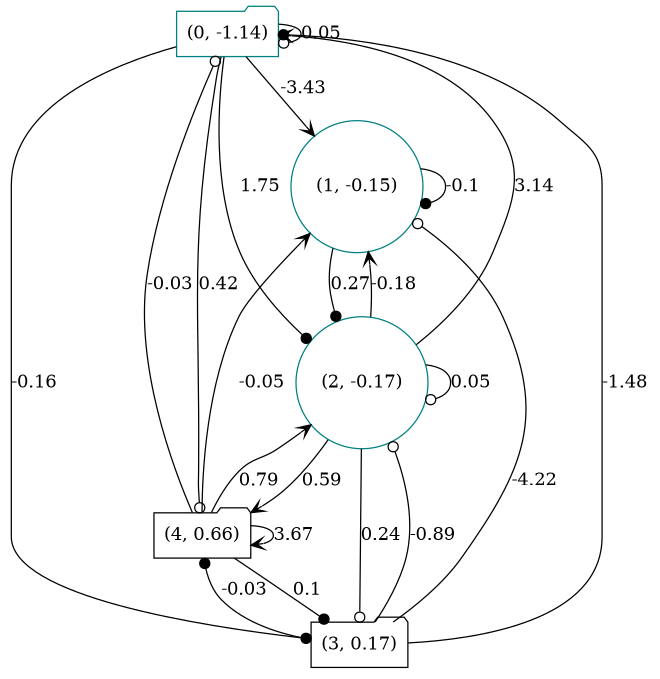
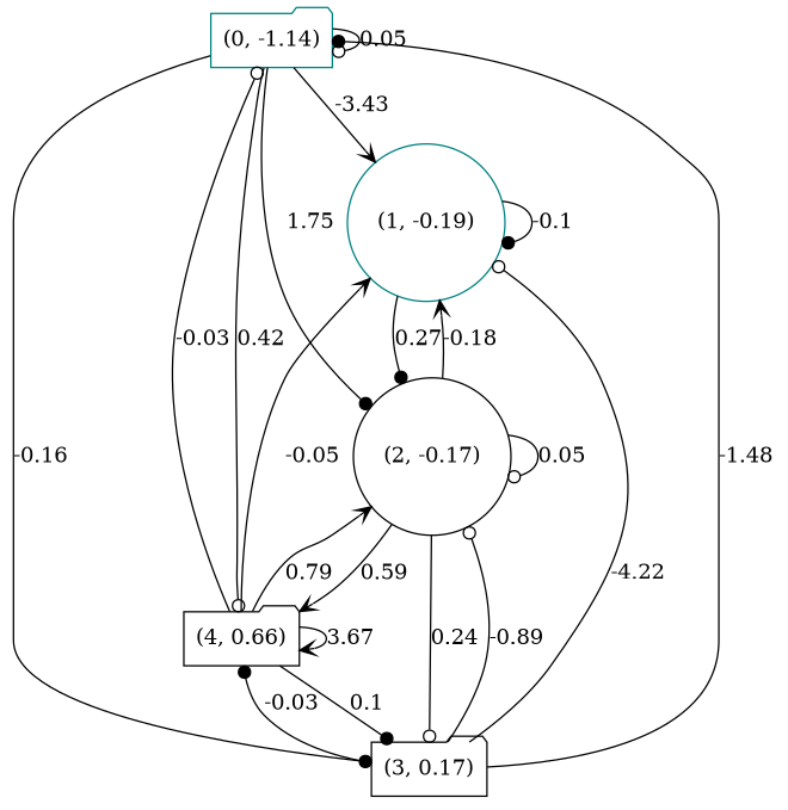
  digraph {
    node [color=black shape=folder]
    edge [arrowhead=odot]
    n1 [color=teal label="(0, -1.14)"]
-   n2 [color=teal label="(1, -0.15)" shape=circle]
-   n3 [color=teal label="(2, -0.17)" shape=circle]
+   n2 [color=teal label="(1, -0.19)" shape=circle]
+   n3 [label="(2, -0.17)" shape=circle]
    n4 [label="(3, 0.17)"]
    n5 [label="(4, 0.66)"]
    n1 -> n1 [label=0.05]
    n1 -> n2 [arrowhead=vee label=-3.43]
    n1 -> n3 [arrowhead=dot label=1.75]
    n1 -> n4 [arrowhead=dot label=-0.16]
    n1 -> n5 [label=0.42]
    n2 -> n2 [arrowhead=dot label=-0.1]
    n2 -> n3 [arrowhead=dot label=0.27]
-   n3 -> n1 [arrowhead=vee label=3.14]
    n3 -> n2 [arrowhead=vee label=-0.18]
    n3 -> n3 [label=0.05]
    n3 -> n4 [label=0.24]
    n3 -> n5 [arrowhead=vee label=0.59]
    n4 -> n1 [arrowhead=dot label=-1.48]
    n4 -> n2 [label=-4.22]
    n4 -> n3 [label=-0.89]
    n4 -> n5 [arrowhead=dot label=-0.03]
    n5 -> n1 [label=-0.03]
    n5 -> n2 [arrowhead=vee label=-0.05]
    n5 -> n3 [arrowhead=vee label=0.79]
    n5 -> n4 [arrowhead=dot label=0.1]
    n5 -> n5 [arrowhead=vee label=3.67]
  }
